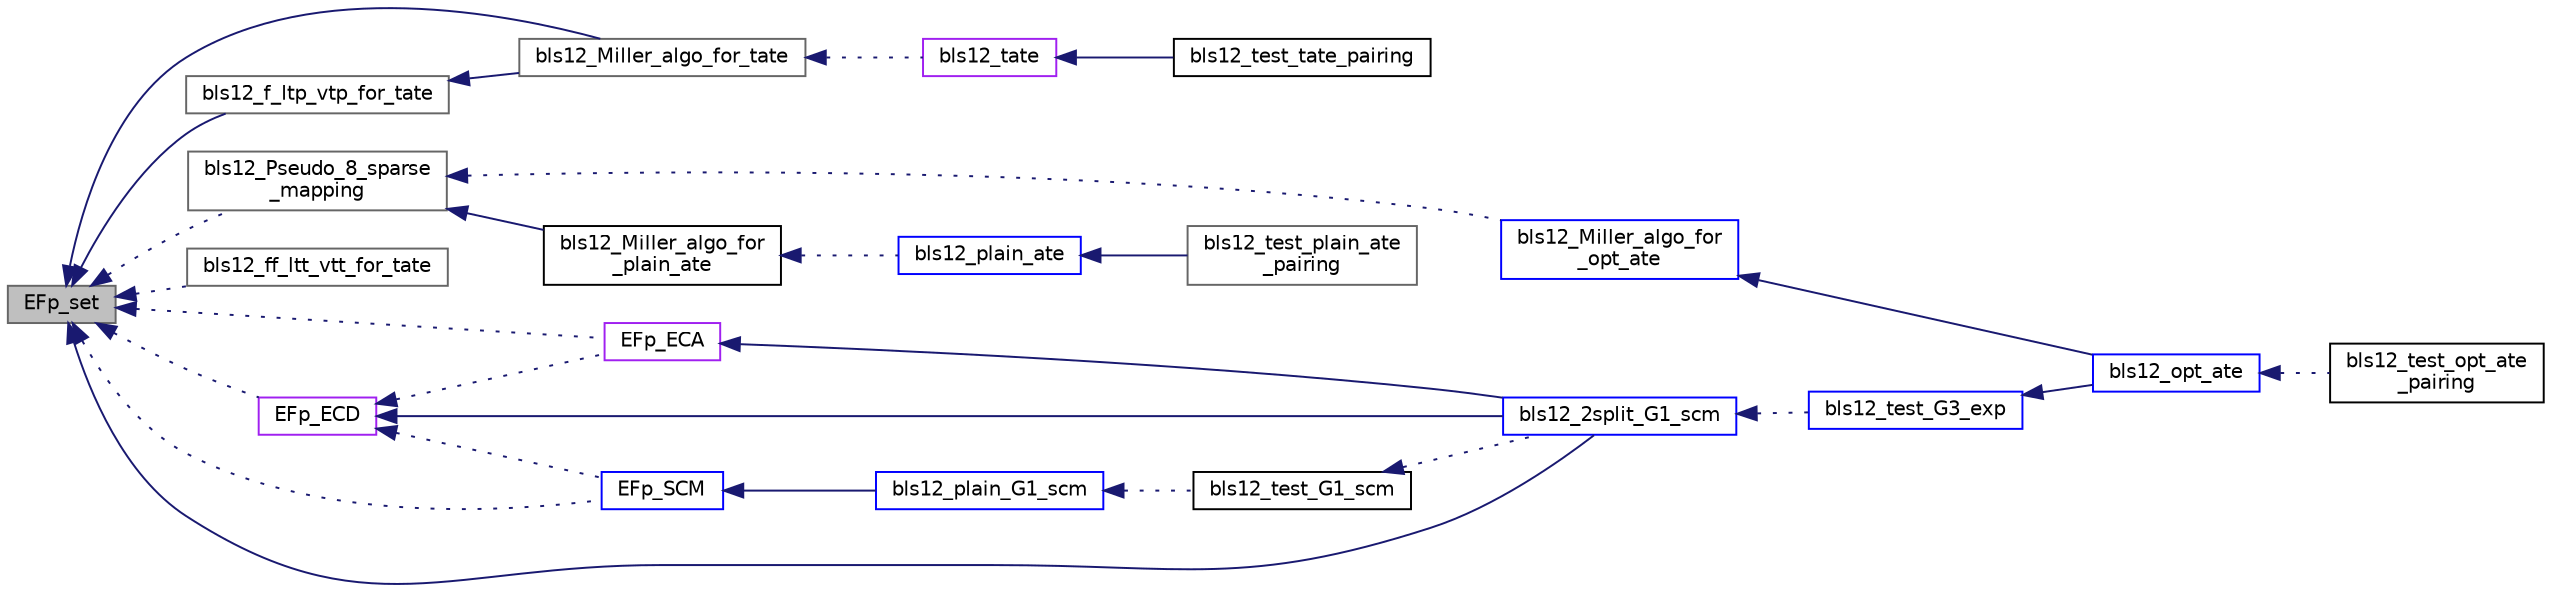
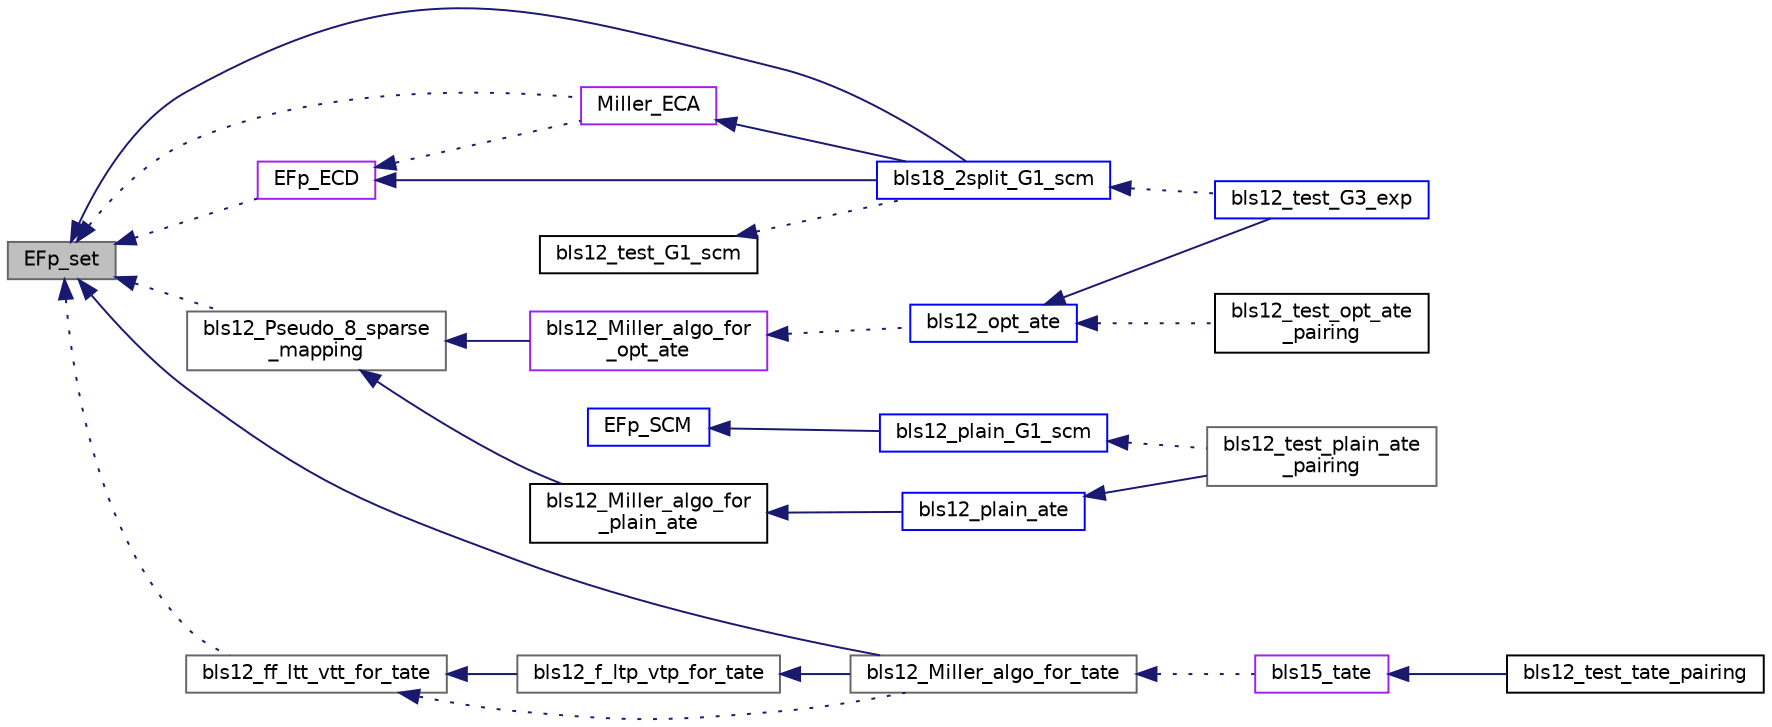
  digraph {
    rankdir=LR
    node [color=gray40 fillcolor=white fontname=Helvetica fontsize=10 shape=record style=filled]
    edge [color=midnightblue dir=back fontname=Helvetica fontsize=10 labelfontname=Helvetica labelfontsize=10 style=dotted]
    n1 [fillcolor=grey75 fontcolor=black height=0.2 label=EFp_set width=0.4]
-   n2 [color=blue height=0.2 label=bls12_2split_G1_scm width=0.4]
+   n2 [color=blue height=0.2 label=bls18_2split_G1_scm width=0.4]
    n3 [height=0.2 label=bls12_f_ltp_vtp_for_tate width=0.4]
    n4 [height=0.2 label=bls12_Miller_algo_for_tate width=0.4]
    n5 [height=0.2 label=bls12_ff_ltt_vtt_for_tate width=0.4]
    n6 [height=0.2 label="bls12_Pseudo_8_sparse\l_mapping" width=0.4]
-   n7 [color=purple height=0.2 label=EFp_ECA width=0.4]
+   n7 [color=purple height=0.2 label=Miller_ECA width=0.4]
    n8 [color=blue height=0.2 label=EFp_SCM width=0.4]
    n9 [color=purple height=0.2 label=EFp_ECD width=0.4]
    n10 [color=blue height=0.2 label=bls12_test_G3_exp width=0.4]
-   n11 [color=purple height=0.2 label=bls12_tate width=0.4]
-   n12 [color=blue height=0.2 label="bls12_Miller_algo_for\l_opt_ate" width=0.4]
+   n11 [color=purple height=0.2 label=bls15_tate width=0.4]
+   n12 [color=purple height=0.2 label="bls12_Miller_algo_for\l_opt_ate" width=0.4]
    n13 [color=black height=0.2 label="bls12_Miller_algo_for\l_plain_ate" width=0.4]
    n14 [color=blue height=0.2 label=bls12_plain_G1_scm width=0.4]
    n15 [color=black height=0.2 label=bls12_test_G1_scm width=0.4]
    n16 [color=black height=0.2 label=bls12_test_tate_pairing width=0.4]
    n17 [color=blue height=0.2 label=bls12_opt_ate width=0.4]
    n18 [color=blue height=0.2 label=bls12_plain_ate width=0.4]
    n19 [color=black height=0.2 label="bls12_test_opt_ate\l_pairing" width=0.4]
    n20 [height=0.2 label="bls12_test_plain_ate\l_pairing" width=0.4]
    n1 -> n2 [style=solid]
-   n1 -> n3 [style=solid]
+   n5 -> n3 [style=solid]
    n1 -> n4 [style=solid]
    n1 -> n5
    n1 -> n6
    n1 -> n7
-   n1 -> n8
    n1 -> n9
    n2 -> n10
    n3 -> n4 [style=solid]
    n4 -> n11
-   n6 -> n12
+   n5 -> n4
+   n6 -> n12 [style=solid]
    n6 -> n13 [style=solid]
    n7 -> n2 [style=solid]
    n8 -> n14 [style=solid]
    n9 -> n2 [style=solid]
    n9 -> n7
-   n9 -> n8
    n11 -> n16 [style=solid]
-   n12 -> n17 [style=solid]
-   n13 -> n18
-   n14 -> n15
+   n12 -> n17
+   n13 -> n18 [style=solid]
+   n14 -> n20
    n15 -> n2
-   n10 -> n17 [style=solid]
+   n17 -> n10 [style=solid]
    n17 -> n19
    n18 -> n20 [style=solid]
  }
